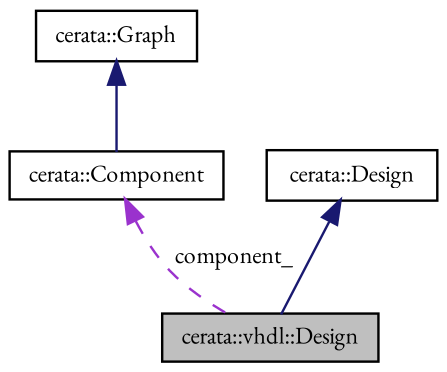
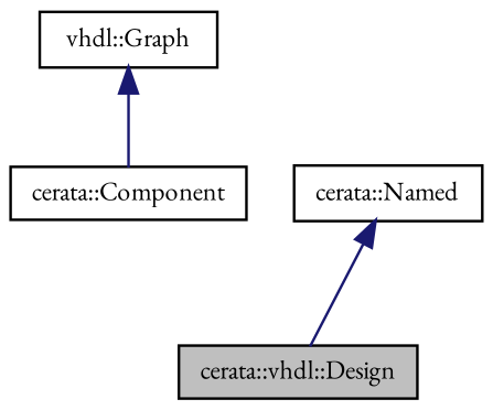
  digraph {
    fontname="EB Garamond"
    node [color=black fillcolor=white fontname="EB Garamond" fontsize=10 shape=record style=filled]
    edge [color=midnightblue dir=back fontname="EB Garamond" fontsize=10 labelfontname=Helvetica labelfontsize=10 style=solid]
    n1 [fillcolor=grey75 fontcolor=black height=0.2 label="cerata::vhdl::Design" width=0.4]
    n2 [height=0.2 label="cerata::Component" width=0.4]
-   n3 [height=0.2 label="cerata::Graph" width=0.4]
-   n4 [height=0.2 label="cerata::Design" width=0.4]
-   n2 -> n1 [color=darkorchid3 label=" component_" style=dashed]
+   n3 [height=0.2 label="vhdl::Graph" width=0.4]
+   n4 [height=0.2 label="cerata::Named" width=0.4]
    n3 -> n2
    n4 -> n1
  }
